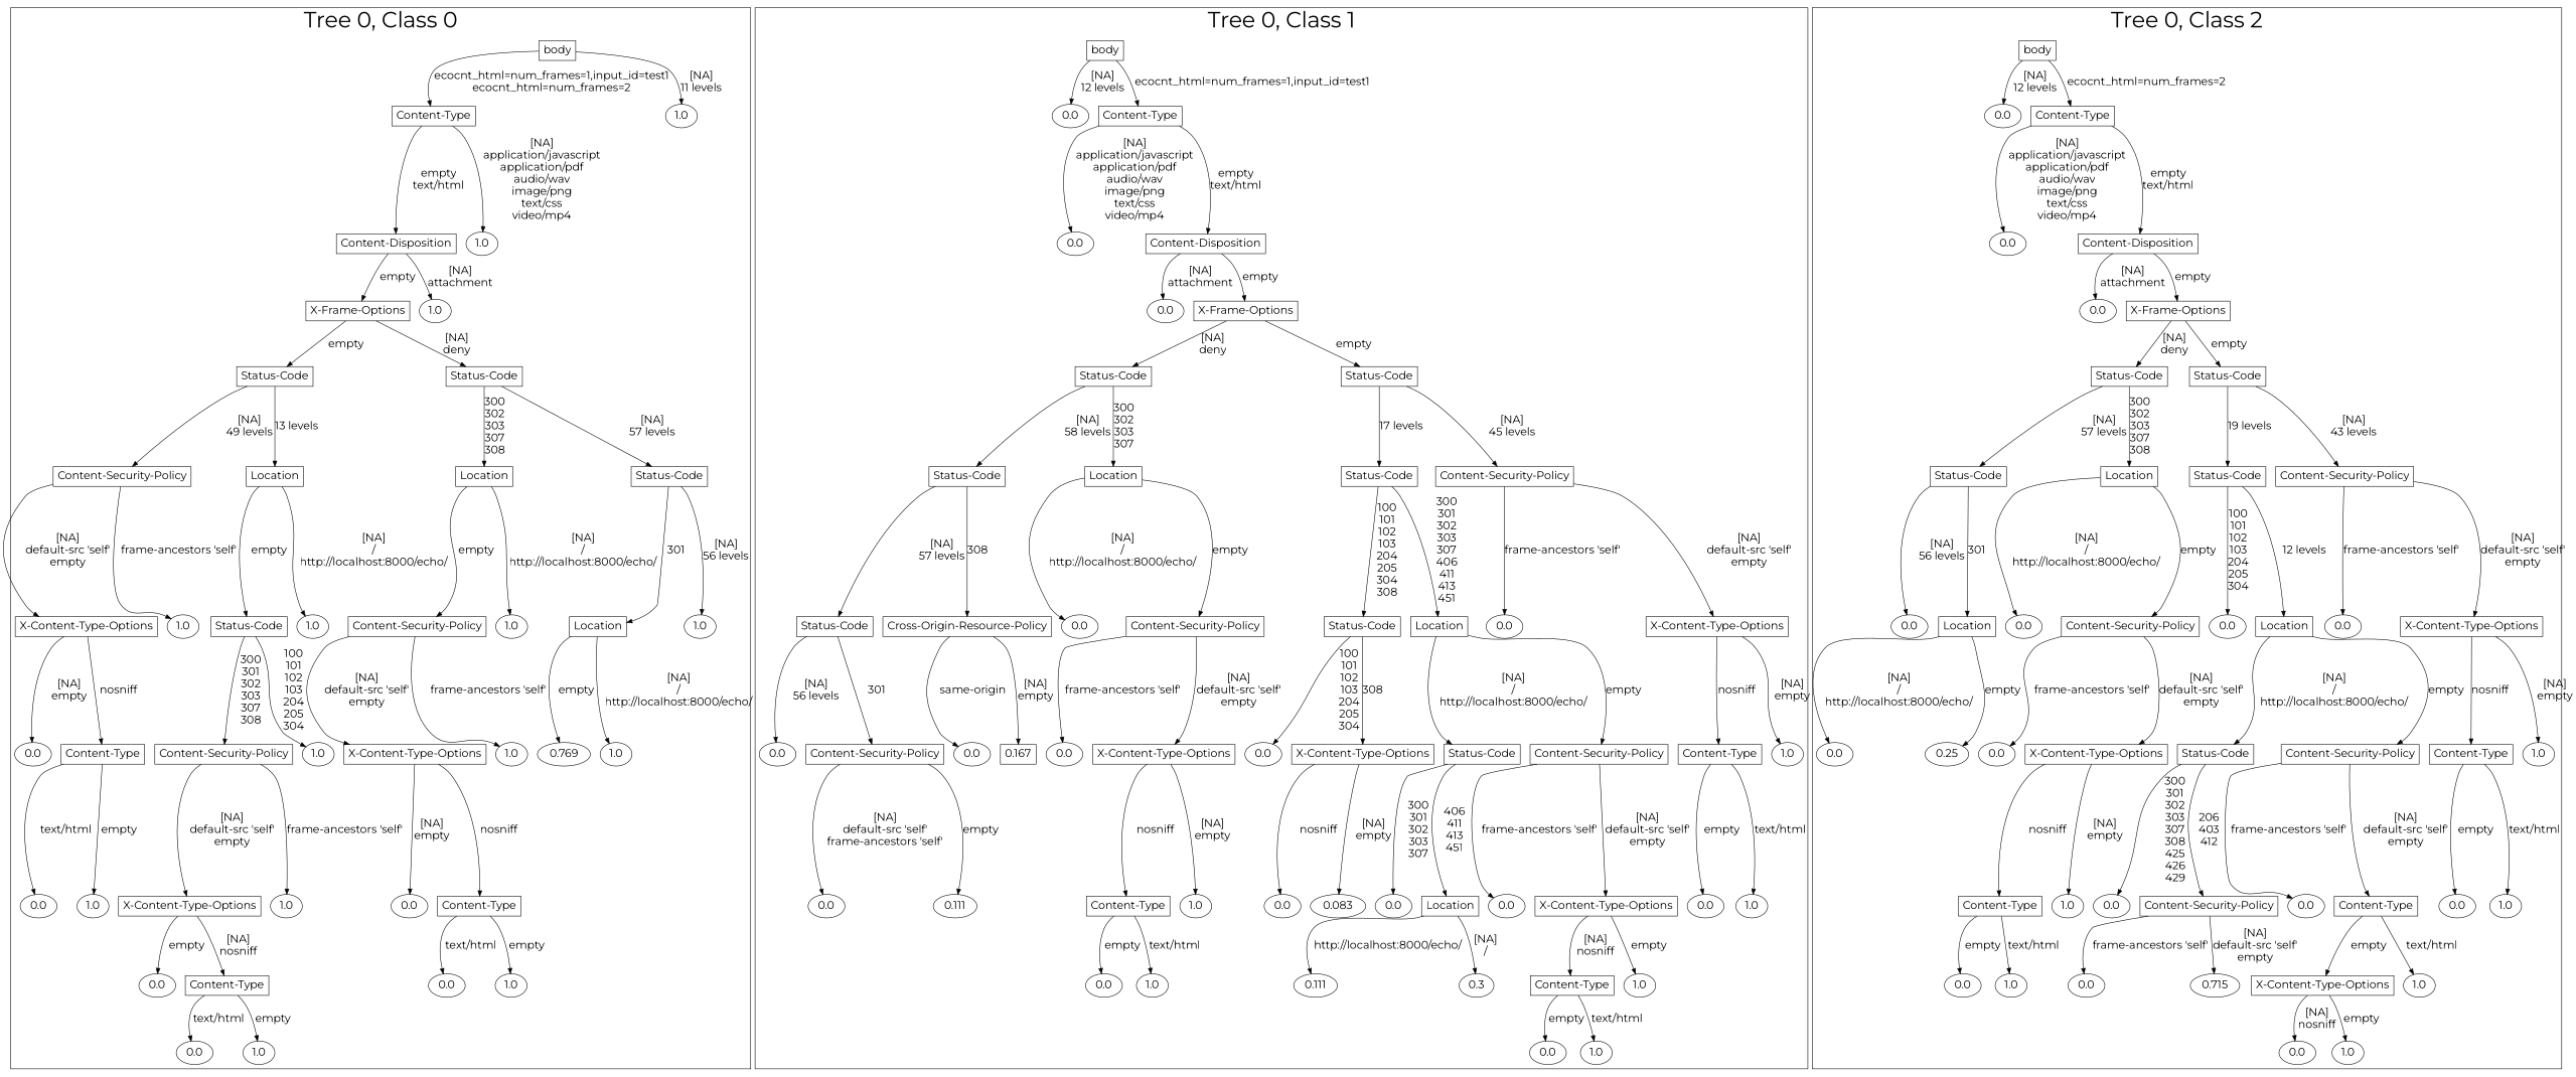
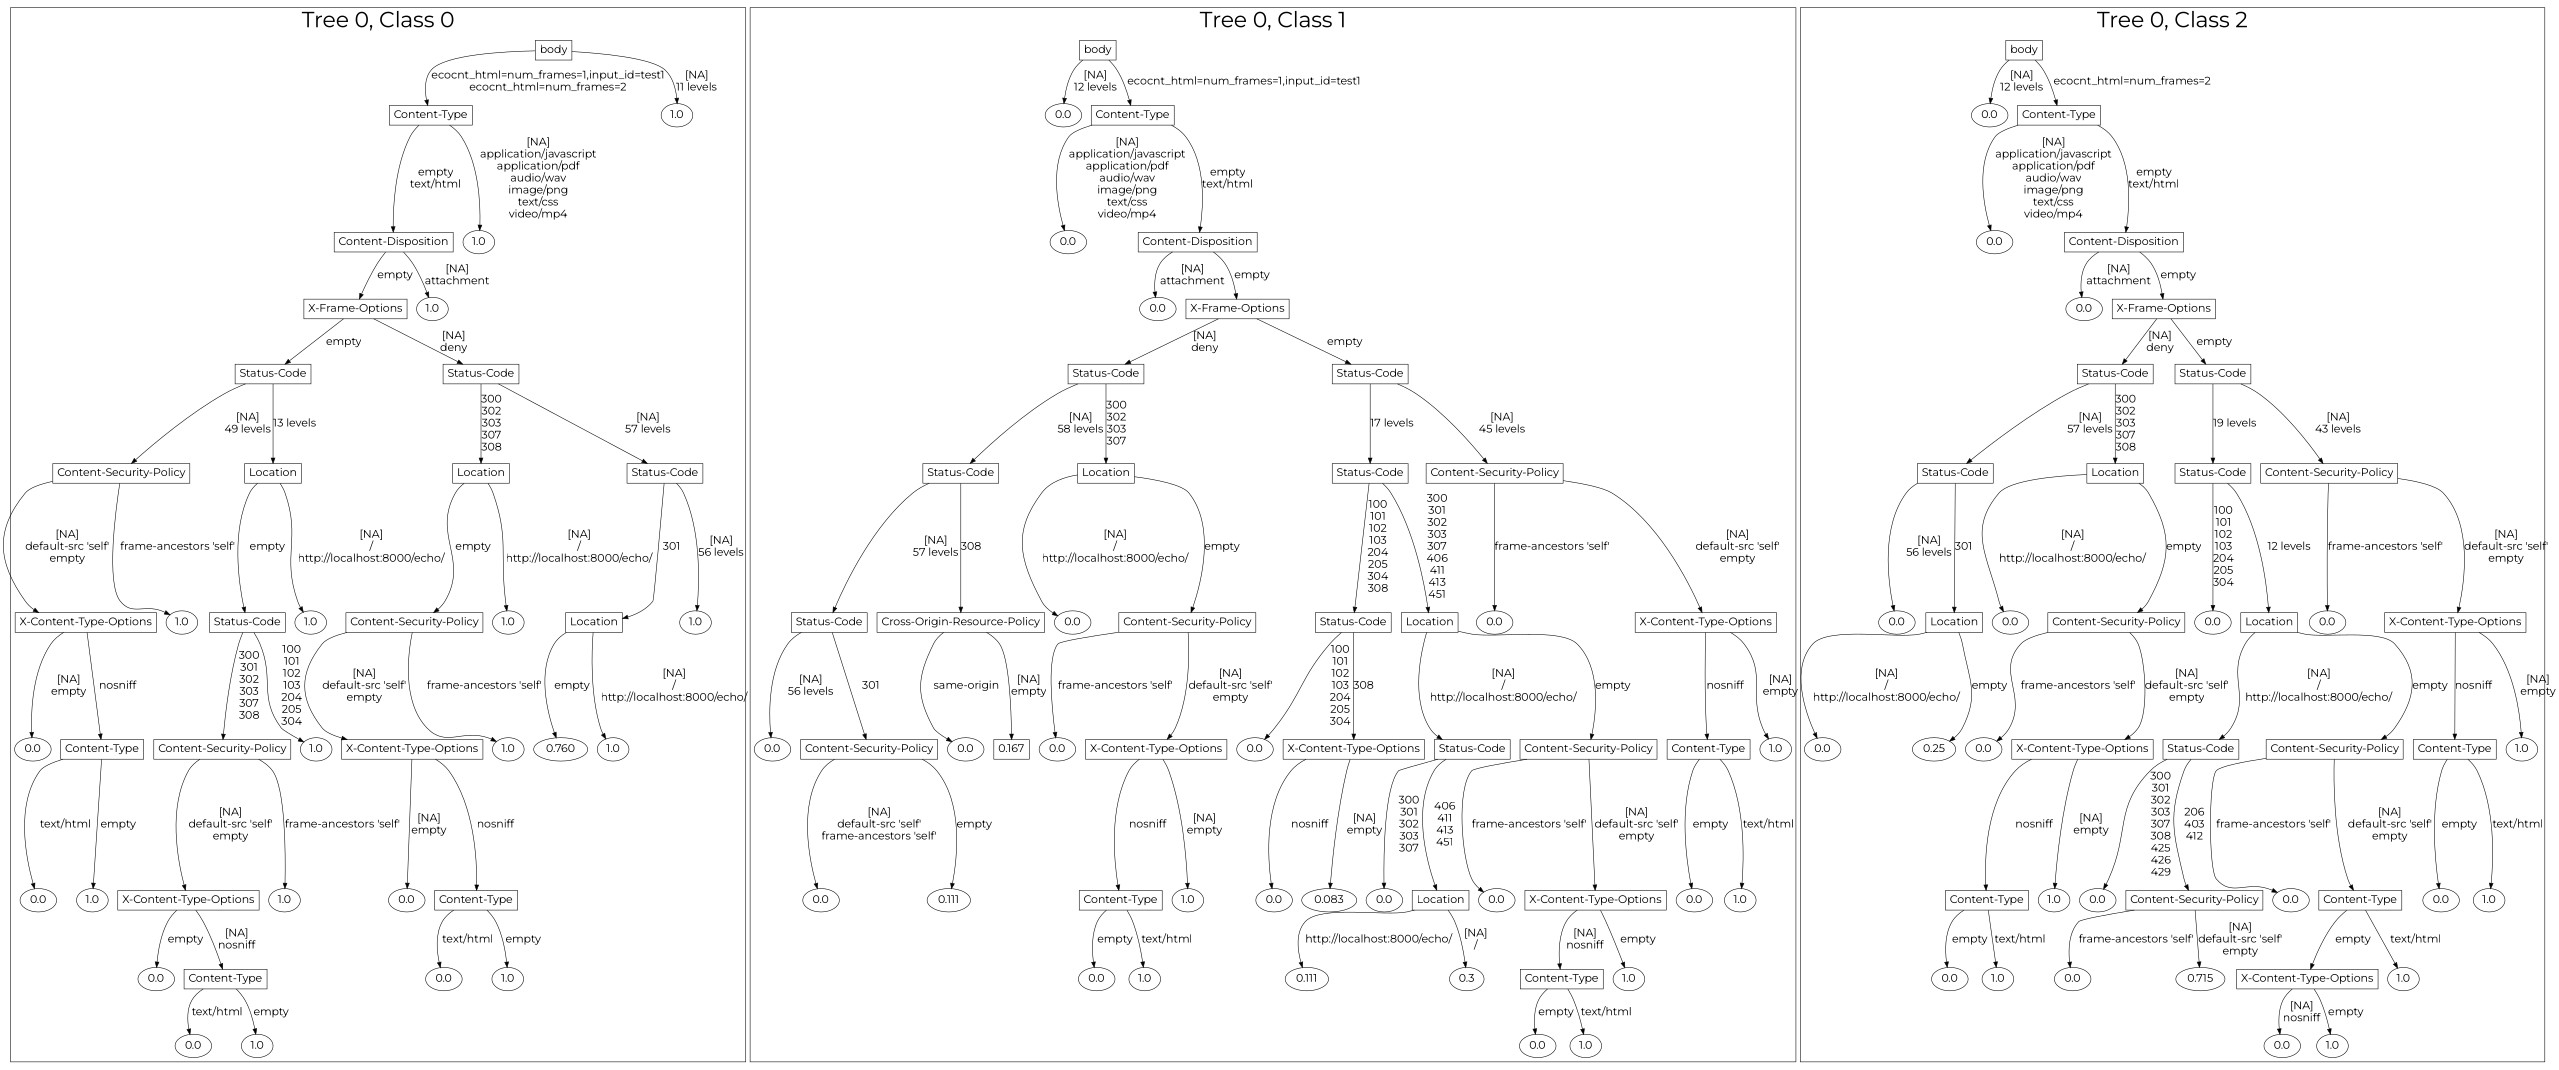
  digraph {
    fontname=Montserrat
    node [fontname=Montserrat fontsize=20]
    edge [fontname=Montserrat fontsize=20]
    n1 [label=body shape=box]
    n2 [label="Content-Type" shape=box]
    n3 [label=1.0]
    n4 [label="Content-Disposition" shape=box]
    n5 [label=1.0]
    n6 [label="X-Frame-Options" shape=box]
    n7 [label=1.0]
    n8 [label="Status-Code" shape=box]
    n9 [label="Status-Code" shape=box]
    n10 [label="Content-Security-Policy" shape=box]
    n11 [label=Location shape=box]
    n12 [label=Location shape=box]
    n13 [label="Status-Code" shape=box]
    n14 [label="X-Content-Type-Options" shape=box]
    n15 [label=1.0]
    n16 [label="Status-Code" shape=box]
    n17 [label=1.0]
    n18 [label="Content-Security-Policy" shape=box]
    n19 [label=1.0]
    n20 [label=Location shape=box]
    n21 [label=1.0]
    n22 [label=0.0]
    n23 [label="Content-Type" shape=box]
    n24 [label="Content-Security-Policy" shape=box]
    n25 [label=1.0]
    n26 [label="X-Content-Type-Options" shape=box]
    n27 [label=1.0]
-   n28 [label=0.769]
+   n28 [label=0.760]
    n29 [label=1.0]
    n30 [label=0.0]
    n31 [label=1.0]
    n32 [label="X-Content-Type-Options" shape=box]
    n33 [label=1.0]
    n34 [label=0.0]
    n35 [label="Content-Type" shape=box]
    n36 [label=0.0]
    n37 [label="Content-Type" shape=box]
    n38 [label=0.0]
    n39 [label=1.0]
    n40 [label=0.0]
    n41 [label=1.0]
    n42 [label="Status-Code" shape=box]
    n43 [label=Location shape=box]
    n44 [label="Status-Code" shape=box]
    n45 [label="Content-Security-Policy" shape=box]
    n46 [label=body shape=box]
    n47 [label=0.0]
    n48 [label="Content-Type" shape=box]
    n49 [label=0.0]
    n50 [label="Content-Disposition" shape=box]
    n51 [label=0.0]
    n52 [label="X-Frame-Options" shape=box]
    n53 [label="Status-Code" shape=box]
    n54 [label="Status-Code" shape=box]
    n55 [label="Status-Code" shape=box]
    n56 [label="Cross-Origin-Resource-Policy" shape=box]
    n57 [label=0.0]
    n58 [label="Content-Security-Policy" shape=box]
    n59 [label="Status-Code" shape=box]
    n60 [label=Location shape=box]
    n61 [label=0.0]
    n62 [label="X-Content-Type-Options" shape=box]
    n63 [label=0.0]
    n64 [label="Content-Security-Policy" shape=box]
    n65 [label=0.0]
    n66 [label=0.167 shape=box]
    n67 [label=0.0]
    n68 [label="X-Content-Type-Options" shape=box]
    n69 [label=0.0]
    n70 [label="X-Content-Type-Options" shape=box]
    n71 [label="Status-Code" shape=box]
    n72 [label="Content-Security-Policy" shape=box]
    n73 [label="Content-Type" shape=box]
    n74 [label=1.0]
    n75 [label=0.0]
    n76 [label=0.111]
    n77 [label="Content-Type" shape=box]
    n78 [label=1.0]
    n79 [label=0.0]
    n80 [label=0.083]
    n81 [label=0.0]
    n82 [label=Location shape=box]
    n83 [label=0.0]
    n84 [label="X-Content-Type-Options" shape=box]
    n85 [label=0.0]
    n86 [label=1.0]
    n87 [label=0.0]
    n88 [label=1.0]
    n89 [label=0.111]
    n90 [label=0.3]
    n91 [label="Content-Type" shape=box]
    n92 [label=1.0]
    n93 [label=0.0]
    n94 [label=1.0]
    n95 [label=body shape=box]
    n96 [label=0.0]
    n97 [label="Content-Type" shape=box]
    n98 [label=0.0]
    n99 [label="Content-Disposition" shape=box]
    n100 [label=0.0]
    n101 [label="X-Frame-Options" shape=box]
    n102 [label="Status-Code" shape=box]
    n103 [label="Status-Code" shape=box]
    n104 [label="Status-Code" shape=box]
    n105 [label=Location shape=box]
    n106 [label="Status-Code" shape=box]
    n107 [label="Content-Security-Policy" shape=box]
    n108 [label=0.0]
    n109 [label=Location shape=box]
    n110 [label=0.0]
    n111 [label="Content-Security-Policy" shape=box]
    n112 [label=0.0]
    n113 [label=Location shape=box]
    n114 [label=0.0]
    n115 [label="X-Content-Type-Options" shape=box]
    n116 [label=0.0]
    n117 [label=0.25]
    n118 [label=0.0]
    n119 [label="X-Content-Type-Options" shape=box]
    n120 [label="Status-Code" shape=box]
    n121 [label="Content-Security-Policy" shape=box]
    n122 [label="Content-Type" shape=box]
    n123 [label=1.0]
    n124 [label="Content-Type" shape=box]
    n125 [label=1.0]
    n126 [label=0.0]
    n127 [label="Content-Security-Policy" shape=box]
    n128 [label=0.0]
    n129 [label="Content-Type" shape=box]
    n130 [label=0.0]
    n131 [label=1.0]
    n132 [label=0.0]
    n133 [label=1.0]
    n134 [label=0.0]
    n135 [label=0.715]
    n136 [label="X-Content-Type-Options" shape=box]
    n137 [label=1.0]
    n138 [label=0.0]
    n139 [label=1.0]
    subgraph cluster_1 {
      fontsize=40
      label="Tree 0, Class 0"
      subgraph sub_2 {
        fontsize=40
        label="Tree 0, Class 0"
        n1
      }
      subgraph sub_3 {
        fontsize=40
        label="Tree 0, Class 0"
        n2
        n3
      }
      subgraph sub_4 {
        fontsize=40
        label="Tree 0, Class 0"
        n4
        n5
      }
      subgraph sub_5 {
        fontsize=40
        label="Tree 0, Class 0"
        n6
        n7
      }
      subgraph sub_6 {
        fontsize=40
        label="Tree 0, Class 0"
        n8
        n9
      }
      subgraph sub_7 {
        fontsize=40
        label="Tree 0, Class 0"
        n10
        n11
        n12
        n13
      }
      subgraph sub_8 {
        fontsize=40
        label="Tree 0, Class 0"
        n14
        n15
        n16
        n17
        n18
        n19
        n20
        n21
      }
      subgraph sub_9 {
        fontsize=40
        label="Tree 0, Class 0"
        n22
        n23
        n24
        n25
        n26
        n27
        n28
        n29
      }
      subgraph sub_10 {
        fontsize=40
        label="Tree 0, Class 0"
        n30
        n31
        n32
        n33
        n34
        n35
      }
      subgraph sub_11 {
        fontsize=40
        label="Tree 0, Class 0"
        n36
        n37
        n38
        n39
      }
      subgraph sub_12 {
        fontsize=40
        label="Tree 0, Class 0"
        n40
        n41
      }
    }
    subgraph cluster_13 {
      fontsize=40
      label="Tree 0, Class 1"
      subgraph sub_14 {
        fontsize=40
        label="Tree 0, Class 1"
        n42
        n43
        n44
        n45
      }
      subgraph sub_15 {
        fontsize=40
        label="Tree 0, Class 1"
        n46
      }
      subgraph sub_16 {
        fontsize=40
        label="Tree 0, Class 1"
        n47
        n48
      }
      subgraph sub_17 {
        fontsize=40
        label="Tree 0, Class 1"
        n49
        n50
      }
      subgraph sub_18 {
        fontsize=40
        label="Tree 0, Class 1"
        n51
        n52
      }
      subgraph sub_19 {
        fontsize=40
        label="Tree 0, Class 1"
        n53
        n54
      }
      subgraph sub_20 {
        fontsize=40
        label="Tree 0, Class 1"
        n55
        n56
        n57
        n58
        n59
        n60
        n61
        n62
      }
      subgraph sub_21 {
        fontsize=40
        label="Tree 0, Class 1"
        n63
        n64
        n65
        n66
        n67
        n68
        n69
        n70
        n71
        n72
        n73
        n74
      }
      subgraph sub_22 {
        fontsize=40
        label="Tree 0, Class 1"
        n75
        n76
        n77
        n78
        n79
        n80
        n81
        n82
        n83
        n84
        n85
        n86
      }
      subgraph sub_23 {
        fontsize=40
        label="Tree 0, Class 1"
        n87
        n88
        n89
        n90
        n91
        n92
      }
      subgraph sub_24 {
        fontsize=40
        label="Tree 0, Class 1"
        n93
        n94
      }
    }
    subgraph cluster_25 {
      fontsize=40
      label="Tree 0, Class 2"
      subgraph sub_26 {
        fontsize=40
        label="Tree 0, Class 2"
        n95
      }
      subgraph sub_27 {
        fontsize=40
        label="Tree 0, Class 2"
        n96
        n97
      }
      subgraph sub_28 {
        fontsize=40
        label="Tree 0, Class 2"
        n98
        n99
      }
      subgraph sub_29 {
        fontsize=40
        label="Tree 0, Class 2"
        n100
        n101
      }
      subgraph sub_30 {
        fontsize=40
        label="Tree 0, Class 2"
        n102
        n103
      }
      subgraph sub_31 {
        fontsize=40
        label="Tree 0, Class 2"
        n104
        n105
        n106
        n107
      }
      subgraph sub_32 {
        fontsize=40
        label="Tree 0, Class 2"
        n108
        n109
        n110
        n111
        n112
        n113
        n114
        n115
      }
      subgraph sub_33 {
        fontsize=40
        label="Tree 0, Class 2"
        n116
        n117
        n118
        n119
        n120
        n121
        n122
        n123
      }
      subgraph sub_34 {
        fontsize=40
        label="Tree 0, Class 2"
        n124
        n125
        n126
        n127
        n128
        n129
        n130
        n131
      }
      subgraph sub_35 {
        fontsize=40
        label="Tree 0, Class 2"
        n132
        n133
        n134
        n135
        n136
        n137
      }
      subgraph sub_36 {
        fontsize=40
        label="Tree 0, Class 2"
        n138
        n139
      }
    }
    n1 -> n2 [label="ecocnt_html=num_frames=1,input_id=test1\necocnt_html=num_frames=2\n"]
    n1 -> n3 [label="[NA]\n11 levels\n"]
    n2 -> n4 [label="empty\ntext/html\n"]
    n2 -> n5 [label="[NA]\napplication/javascript\napplication/pdf\naudio/wav\nimage/png\ntext/css\nvideo/mp4\n"]
    n4 -> n6 [label="empty\n"]
    n4 -> n7 [label="[NA]\nattachment\n"]
    n6 -> n8 [label="empty\n"]
    n6 -> n9 [label="[NA]\ndeny\n"]
    n8 -> n10 [label="[NA]\n49 levels\n"]
    n8 -> n11 [label="13 levels\n"]
    n9 -> n12 [label="300\n302\n303\n307\n308\n"]
    n9 -> n13 [label="[NA]\n57 levels\n"]
    n10 -> n14 [label="[NA]\ndefault-src 'self'\nempty\n"]
    n10 -> n15 [label="frame-ancestors 'self'\n"]
    n11 -> n16 [label="empty\n"]
    n11 -> n17 [label="[NA]\n/\nhttp://localhost:8000/echo/\n"]
    n12 -> n18 [label="empty\n"]
    n12 -> n19 [label="[NA]\n/\nhttp://localhost:8000/echo/\n"]
    n13 -> n20 [label="301\n"]
    n13 -> n21 [label="[NA]\n56 levels\n"]
    n14 -> n22 [label="[NA]\nempty\n"]
    n14 -> n23 [label="nosniff\n"]
    n16 -> n24 [label="300\n301\n302\n303\n307\n308\n"]
    n16 -> n25 [label="100\n101\n102\n103\n204\n205\n304\n"]
    n18 -> n26 [label="[NA]\ndefault-src 'self'\nempty\n"]
    n18 -> n27 [label="frame-ancestors 'self'\n"]
    n20 -> n28 [label="empty\n"]
    n20 -> n29 [label="[NA]\n/\nhttp://localhost:8000/echo/\n"]
    n23 -> n30 [label="text/html\n"]
    n23 -> n31 [label="empty\n"]
    n24 -> n32 [label="[NA]\ndefault-src 'self'\nempty\n"]
    n24 -> n33 [label="frame-ancestors 'self'\n"]
    n26 -> n34 [label="[NA]\nempty\n"]
    n26 -> n35 [label="nosniff\n"]
    n32 -> n36 [label="empty\n"]
    n32 -> n37 [label="[NA]\nnosniff\n"]
    n35 -> n38 [label="text/html\n"]
    n35 -> n39 [label="empty\n"]
    n37 -> n40 [label="text/html\n"]
    n37 -> n41 [label="empty\n"]
    n42 -> n55 [label="[NA]\n57 levels\n"]
    n42 -> n56 [label="308\n"]
    n43 -> n57 [label="[NA]\n/\nhttp://localhost:8000/echo/\n"]
    n43 -> n58 [label="empty\n"]
    n44 -> n59 [label="100\n101\n102\n103\n204\n205\n304\n308\n"]
    n44 -> n60 [label="300\n301\n302\n303\n307\n406\n411\n413\n451\n"]
    n45 -> n61 [label="frame-ancestors 'self'\n"]
    n45 -> n62 [label="[NA]\ndefault-src 'self'\nempty\n"]
    n46 -> n47 [label="[NA]\n12 levels\n"]
    n46 -> n48 [label="ecocnt_html=num_frames=1,input_id=test1\n"]
    n48 -> n49 [label="[NA]\napplication/javascript\napplication/pdf\naudio/wav\nimage/png\ntext/css\nvideo/mp4\n"]
    n48 -> n50 [label="empty\ntext/html\n"]
    n50 -> n51 [label="[NA]\nattachment\n"]
    n50 -> n52 [label="empty\n"]
    n52 -> n53 [label="[NA]\ndeny\n"]
    n52 -> n54 [label="empty\n"]
    n53 -> n42 [label="[NA]\n58 levels\n"]
    n53 -> n43 [label="300\n302\n303\n307\n"]
    n54 -> n44 [label="17 levels\n"]
    n54 -> n45 [label="[NA]\n45 levels\n"]
    n55 -> n63 [label="[NA]\n56 levels\n"]
    n55 -> n64 [label="301\n"]
    n56 -> n65 [label="same-origin\n"]
    n56 -> n66 [label="[NA]\nempty\n"]
    n58 -> n67 [label="frame-ancestors 'self'\n"]
    n58 -> n68 [label="[NA]\ndefault-src 'self'\nempty\n"]
    n59 -> n69 [label="100\n101\n102\n103\n204\n205\n304\n"]
    n59 -> n70 [label="308\n"]
    n60 -> n71 [label="[NA]\n/\nhttp://localhost:8000/echo/\n"]
    n60 -> n72 [label="empty\n"]
    n62 -> n73 [label="nosniff\n"]
    n62 -> n74 [label="[NA]\nempty\n"]
    n64 -> n75 [label="[NA]\ndefault-src 'self'\nframe-ancestors 'self'\n"]
    n64 -> n76 [label="empty\n"]
    n68 -> n77 [label="nosniff\n"]
    n68 -> n78 [label="[NA]\nempty\n"]
    n70 -> n79 [label="nosniff\n"]
    n70 -> n80 [label="[NA]\nempty\n"]
    n71 -> n81 [label="300\n301\n302\n303\n307\n"]
    n71 -> n82 [label="406\n411\n413\n451\n"]
    n72 -> n83 [label="frame-ancestors 'self'\n"]
    n72 -> n84 [label="[NA]\ndefault-src 'self'\nempty\n"]
    n73 -> n85 [label="empty\n"]
    n73 -> n86 [label="text/html\n"]
    n77 -> n87 [label="empty\n"]
    n77 -> n88 [label="text/html\n"]
    n82 -> n89 [label="http://localhost:8000/echo/\n"]
    n82 -> n90 [label="[NA]\n/\n"]
    n84 -> n91 [label="[NA]\nnosniff\n"]
    n84 -> n92 [label="empty\n"]
    n91 -> n93 [label="empty\n"]
    n91 -> n94 [label="text/html\n"]
    n95 -> n96 [label="[NA]\n12 levels\n"]
    n95 -> n97 [label="ecocnt_html=num_frames=2\n"]
    n97 -> n98 [label="[NA]\napplication/javascript\napplication/pdf\naudio/wav\nimage/png\ntext/css\nvideo/mp4\n"]
    n97 -> n99 [label="empty\ntext/html\n"]
    n99 -> n100 [label="[NA]\nattachment\n"]
    n99 -> n101 [label="empty\n"]
    n101 -> n102 [label="[NA]\ndeny\n"]
    n101 -> n103 [label="empty\n"]
    n102 -> n104 [label="[NA]\n57 levels\n"]
    n102 -> n105 [label="300\n302\n303\n307\n308\n"]
    n103 -> n106 [label="19 levels\n"]
    n103 -> n107 [label="[NA]\n43 levels\n"]
    n104 -> n108 [label="[NA]\n56 levels\n"]
    n104 -> n109 [label="301\n"]
    n105 -> n110 [label="[NA]\n/\nhttp://localhost:8000/echo/\n"]
    n105 -> n111 [label="empty\n"]
    n106 -> n112 [label="100\n101\n102\n103\n204\n205\n304\n"]
    n106 -> n113 [label="12 levels\n"]
    n107 -> n114 [label="frame-ancestors 'self'\n"]
    n107 -> n115 [label="[NA]\ndefault-src 'self'\nempty\n"]
    n109 -> n116 [label="[NA]\n/\nhttp://localhost:8000/echo/\n"]
    n109 -> n117 [label="empty\n"]
    n111 -> n118 [label="frame-ancestors 'self'\n"]
    n111 -> n119 [label="[NA]\ndefault-src 'self'\nempty\n"]
    n113 -> n120 [label="[NA]\n/\nhttp://localhost:8000/echo/\n"]
    n113 -> n121 [label="empty\n"]
    n115 -> n122 [label="nosniff\n"]
    n115 -> n123 [label="[NA]\nempty\n"]
    n119 -> n124 [label="nosniff\n"]
    n119 -> n125 [label="[NA]\nempty\n"]
    n120 -> n126 [label="300\n301\n302\n303\n307\n308\n425\n426\n429\n"]
    n120 -> n127 [label="206\n403\n412\n"]
    n121 -> n128 [label="frame-ancestors 'self'\n"]
    n121 -> n129 [label="[NA]\ndefault-src 'self'\nempty\n"]
    n122 -> n130 [label="empty\n"]
    n122 -> n131 [label="text/html\n"]
    n124 -> n132 [label="empty\n"]
    n124 -> n133 [label="text/html\n"]
    n127 -> n134 [label="frame-ancestors 'self'\n"]
    n127 -> n135 [label="[NA]\ndefault-src 'self'\nempty\n"]
    n129 -> n136 [label="empty\n"]
    n129 -> n137 [label="text/html\n"]
    n136 -> n138 [label="[NA]\nnosniff\n"]
    n136 -> n139 [label="empty\n"]
  }
